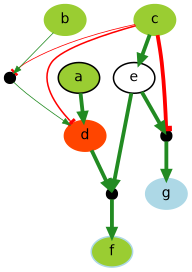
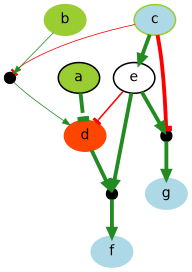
  digraph {
    node [color=black fillcolor=olivedrab3 fontname=Helvetica fontsize=18 shape=ellipse style="filled, bold"]
    edge [arrowhead=normal color=forestgreen dir=forward penwidth=5.0 sign=1 weight=1.0]
    d [color=orangered fillcolor=orangered]
    a
    n3 [fillcolor=black fixedsize=True gate=True height=0.2 label="." width=0.2]
-   c [color=olivedrab3]
+   c [color=olivedrab3 fillcolor=lightblue]
    e [fillcolor=white]
    n6 [fillcolor=black fixedsize=True gate=True height=0.2 label="." width=0.2]
    n7 [fillcolor=black fixedsize=True gate=True height=0.2 label="." width=0.2]
    g [color=lightblue fillcolor=lightblue]
    b [color=olivedrab3]
-   f [color=lightblue]
+   f [color=lightblue fillcolor=lightblue]
    d -> n3
-   a -> d
+   a -> d [arrowhead=tee]
    n3 -> f
-   c -> d [arrowhead=tee color=red penwidth=2.0 sign=-1 weight=0.4]
+   e -> d [arrowhead=tee color=red penwidth=2.0 sign=-1 weight=0.4]
    c -> e
    c -> n6 [arrowhead=tee color=red penwidth=1.0 sign=-1 weight=0.2]
    c -> n7 [arrowhead=tee color=red sign=-1]
    e -> n3
    e -> n7
    n6 -> d [penwidth=1.0 weight=0.2]
    n7 -> g
    b -> n6 [penwidth=1.0 weight=0.2]
  }
